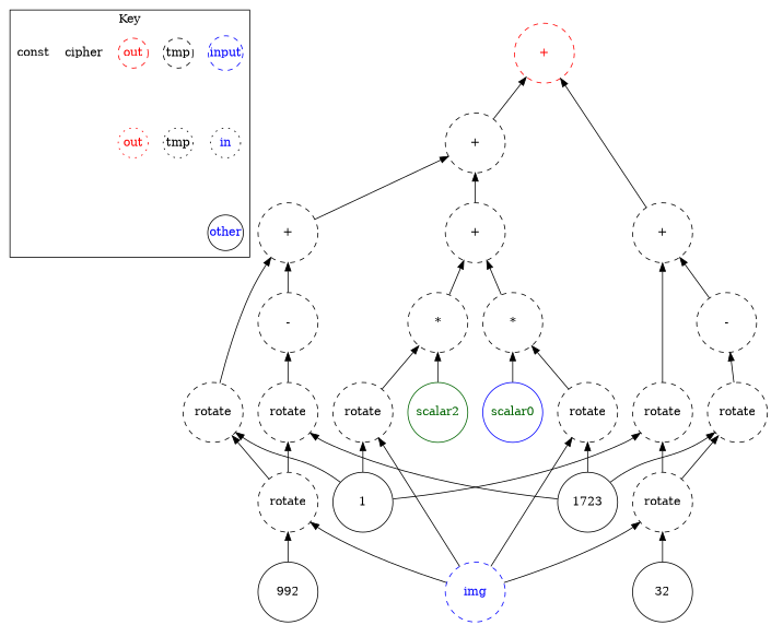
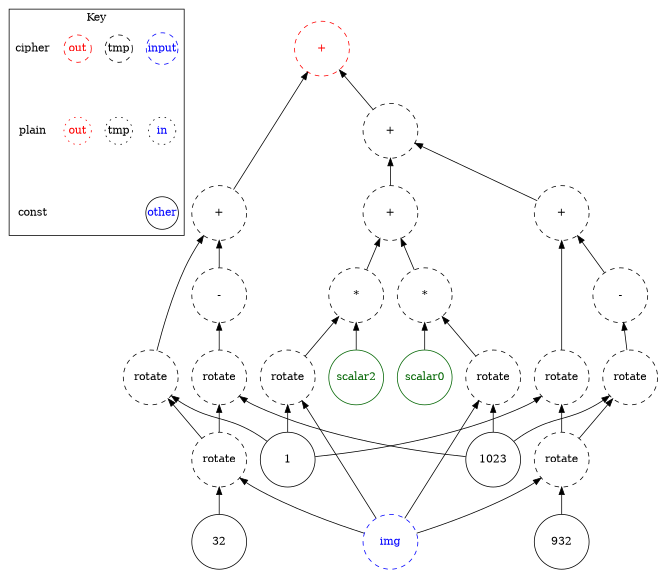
  digraph {
    node [margin=0 shape=circle style=dashed]
    edge [dir=back]
    n1 [color=blue fontcolor=blue label=input width=0.5]
    n2 [fontcolor=blue icolor=blue label=in style=dotted width=0.5]
    n3 [color=black fontcolor=black label=tmp width=0.5]
    n4 [color=black fontcolor=black label=tmp style=dotted width=0.5]
    n5 [color=red fontcolor=red label=out width=0.5]
    n6 [color=red fontcolor=red label=out style=dotted width=0.5]
    cipher [shape=plain width=0.5 style=""]
+   plain [shape=plain width=0.5 style=""]
    other [color=black fontcolor=blue style=solid width=0.5]
    const [shape=plain width=0.5 style=""]
    n11 [label=1 style=solid width=1]
    n12 [label=32 style=solid width=1]
    n13 [color=blue fontcolor=blue label=img width=1]
    n14 [label=rotate width=1]
    n15 [label=rotate width=1]
-   n16 [label=1723 style=solid width=1]
+   n16 [label=1023 style=solid width=1]
    n17 [label=rotate width=1]
    n18 [label="-" width=1]
    n19 [label="+" width=1]
    n20 [label=rotate width=1]
    n21 [color=darkgreen fontcolor=darkgreen label=scalar2 style=solid width=1]
    n22 [label="*" width=1]
    n23 [label=rotate width=1]
-   n24 [color=blue fontcolor=darkgreen label=scalar0 style=solid width=1]
+   n24 [color=darkgreen fontcolor=darkgreen label=scalar0 style=solid width=1]
    n25 [label="*" width=1]
    n26 [label="+" width=1]
-   n27 [label=992 style=solid width=1]
+   n27 [label=932 style=solid width=1]
    n28 [label=rotate width=1]
    n29 [label=rotate width=1]
    n30 [label=rotate width=1]
    n31 [label="-" width=1]
    n32 [label="+" width=1]
    n33 [label="+" width=1]
    n34 [color=red fontcolor=red label="+" width=1]
    subgraph cluster_1 {
      label=Key
      n1
      n2
      n3
      n4
      n5
      n6
      cipher
+     plain
      other
      const
    }
    n1 -> n2 [dir=forward style=invis]
    n2 -> other [dir=forward style=invis]
    n3 -> n4 [dir=forward style=invis]
    n5 -> n6 [dir=forward style=invis]
+   cipher -> plain [dir=forward style=invis]
+   plain -> const [dir=forward style=invis]
    n14 -> n12
    n14 -> n13
    n15 -> n11
    n15 -> n14
    n17 -> n14
    n17 -> n16
    n18 -> n17
    n19 -> n15
    n19 -> n18
    n20 -> n11
    n20 -> n13
    n22 -> n20
    n22 -> n21
    n23 -> n13
    n23 -> n16
    n25 -> n23
    n25 -> n24
    n26 -> n22
    n26 -> n25
    n28 -> n13
    n28 -> n27
    n29 -> n11
    n29 -> n28
    n30 -> n16
    n30 -> n28
    n31 -> n30
    n32 -> n29
    n32 -> n31
    n33 -> n26
    n33 -> n32
    n34 -> n19
    n34 -> n33
  }
